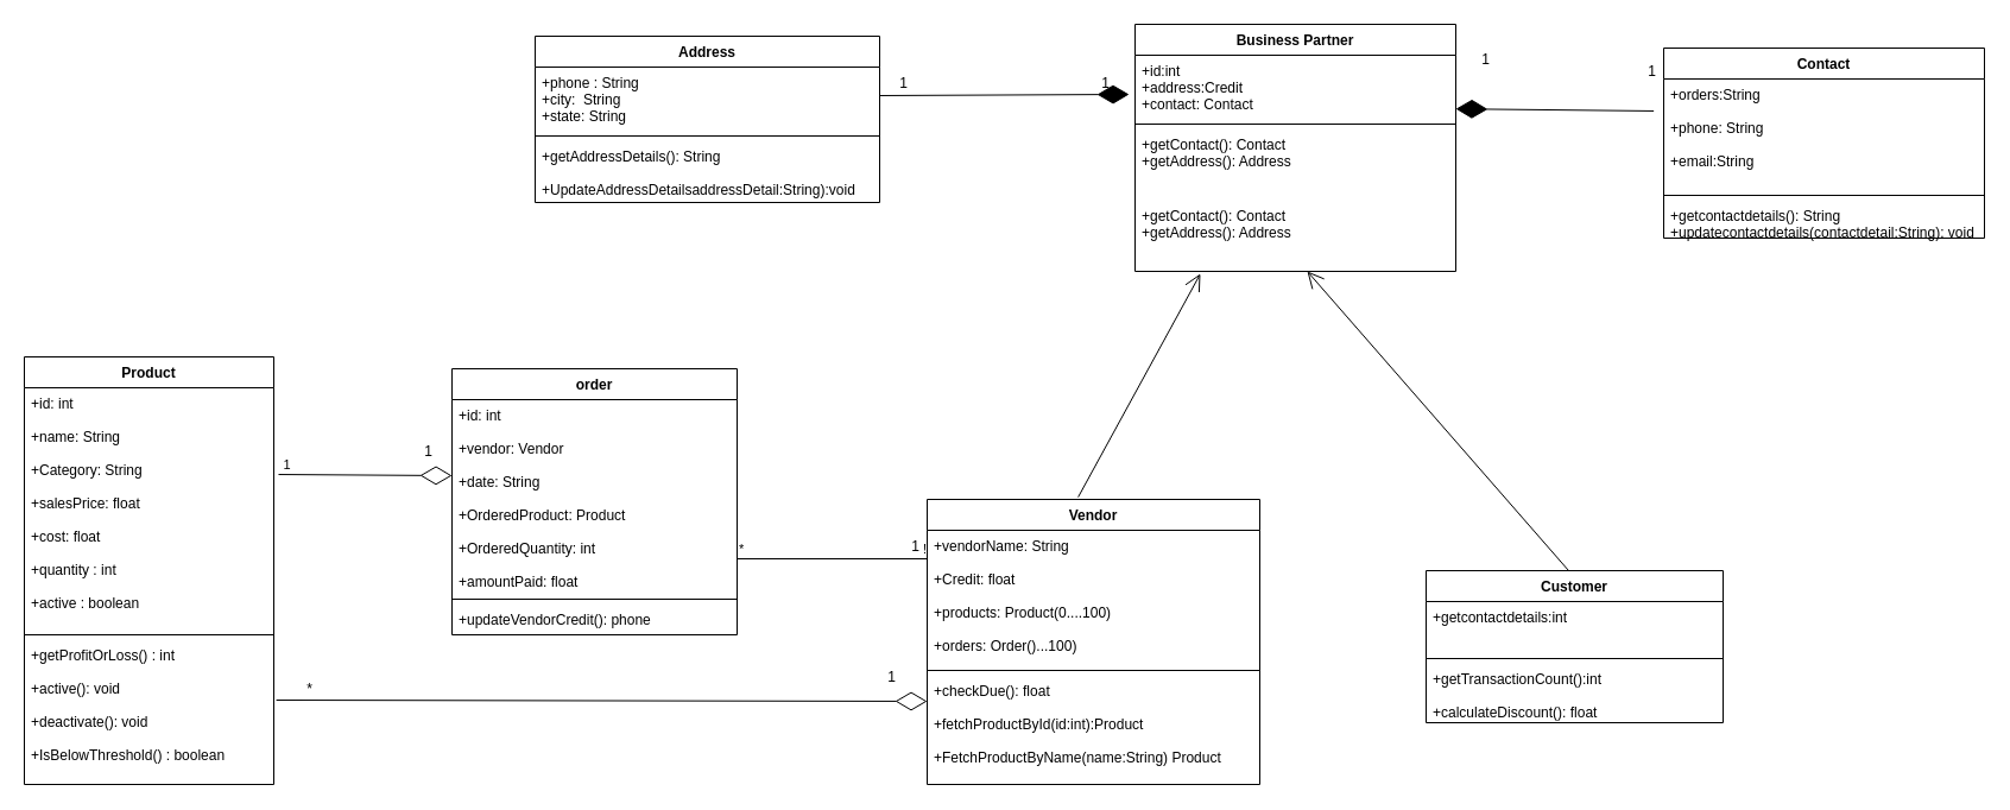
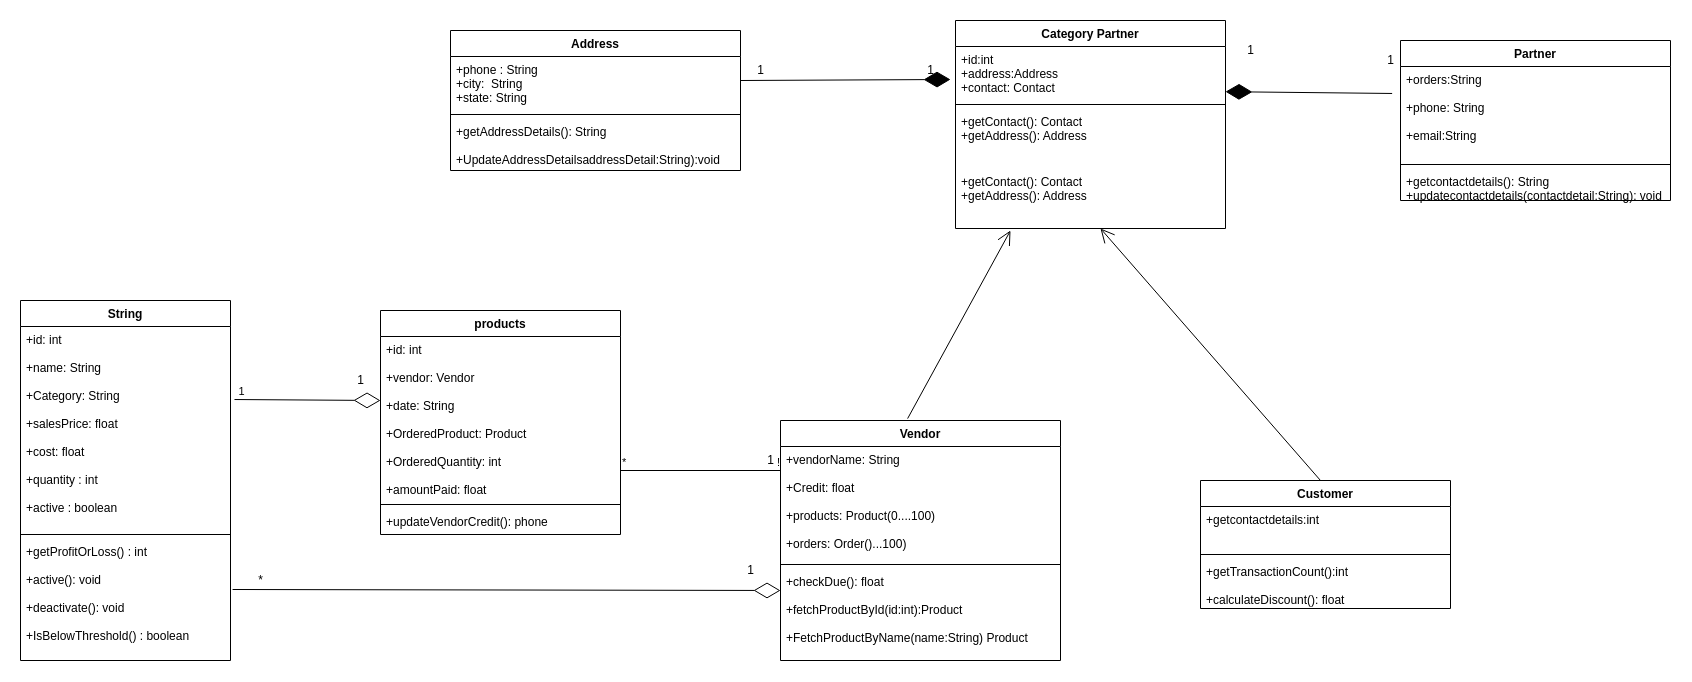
  <mxCell id="0" />
  <mxCell id="1" parent="0" />
  <mxCell id="2" value="Address" style="swimlane;fontStyle=1;align=center;verticalAlign=top;childLayout=stackLayout;horizontal=1;startSize=26;horizontalStack=0;resizeParent=1;resizeParentMax=0;resizeLast=0;collapsible=1;marginBottom=0;" vertex="1" parent="1"><mxGeometry x="450" y="30" width="290" height="140" as="geometry" /></mxCell>
  <mxCell id="3" value="+phone : String&#10;+city:  String&#10;+state: String" style="text;strokeColor=none;fillColor=none;align=left;verticalAlign=top;spacingLeft=4;spacingRight=4;overflow=hidden;rotatable=0;points=[[0,0.5],[1,0.5]];portConstraint=eastwest;" vertex="1" parent="2"><mxGeometry y="26" width="290" height="54" as="geometry" /></mxCell>
  <mxCell id="4" value="" style="line;strokeWidth=1;fillColor=none;align=left;verticalAlign=middle;spacingTop=-1;spacingLeft=3;spacingRight=3;rotatable=0;labelPosition=right;points=[];portConstraint=eastwest;" vertex="1" parent="2"><mxGeometry y="80" width="290" height="8" as="geometry" /></mxCell>
  <mxCell id="5" value="+getAddressDetails(): String&#10;&#10;+UpdateAddressDetailsaddressDetail:String):void" style="text;strokeColor=none;fillColor=none;align=left;verticalAlign=top;spacingLeft=4;spacingRight=4;overflow=hidden;rotatable=0;points=[[0,0.5],[1,0.5]];portConstraint=eastwest;" vertex="1" parent="2"><mxGeometry y="88" width="290" height="52" as="geometry" /></mxCell>
- <mxCell id="6" value="Business Partner" style="swimlane;fontStyle=1;align=center;verticalAlign=top;childLayout=stackLayout;horizontal=1;startSize=26;horizontalStack=0;resizeParent=1;resizeParentMax=0;resizeLast=0;collapsible=1;marginBottom=0;" vertex="1" parent="1"><mxGeometry x="955" y="20" width="270" height="208" as="geometry" /></mxCell>
- <mxCell id="7" value="+id:int&#10;+address:Credit&#10;+contact: Contact" style="text;strokeColor=none;fillColor=none;align=left;verticalAlign=top;spacingLeft=4;spacingRight=4;overflow=hidden;rotatable=0;points=[[0,0.5],[1,0.5]];portConstraint=eastwest;" vertex="1" parent="6"><mxGeometry y="26" width="270" height="54" as="geometry" /></mxCell>
+ <mxCell id="6" value="Category Partner" style="swimlane;fontStyle=1;align=center;verticalAlign=top;childLayout=stackLayout;horizontal=1;startSize=26;horizontalStack=0;resizeParent=1;resizeParentMax=0;resizeLast=0;collapsible=1;marginBottom=0;" vertex="1" parent="1"><mxGeometry x="955" y="20" width="270" height="208" as="geometry" /></mxCell>
+ <mxCell id="7" value="+id:int&#10;+address:Address&#10;+contact: Contact" style="text;strokeColor=none;fillColor=none;align=left;verticalAlign=top;spacingLeft=4;spacingRight=4;overflow=hidden;rotatable=0;points=[[0,0.5],[1,0.5]];portConstraint=eastwest;" vertex="1" parent="6"><mxGeometry y="26" width="270" height="54" as="geometry" /></mxCell>
  <mxCell id="8" value="" style="line;strokeWidth=1;fillColor=none;align=left;verticalAlign=middle;spacingTop=-1;spacingLeft=3;spacingRight=3;rotatable=0;labelPosition=right;points=[];portConstraint=eastwest;" vertex="1" parent="6"><mxGeometry y="80" width="270" height="8" as="geometry" /></mxCell>
  <mxCell id="9" value="+getContact(): Contact&#10;+getAddress(): Address" style="text;strokeColor=none;fillColor=none;align=left;verticalAlign=top;spacingLeft=4;spacingRight=4;overflow=hidden;rotatable=0;points=[[0,0.5],[1,0.5]];portConstraint=eastwest;" vertex="1" parent="6"><mxGeometry y="88" width="270" height="60" as="geometry" /></mxCell>
  <mxCell id="10" value="+getContact(): Contact&#10;+getAddress(): Address" style="text;strokeColor=none;fillColor=none;align=left;verticalAlign=top;spacingLeft=4;spacingRight=4;overflow=hidden;rotatable=0;points=[[0,0.5],[1,0.5]];portConstraint=eastwest;" vertex="1" parent="6"><mxGeometry y="148" width="270" height="60" as="geometry" /></mxCell>
- <mxCell id="11" value="Product" style="swimlane;fontStyle=1;align=center;verticalAlign=top;childLayout=stackLayout;horizontal=1;startSize=26;horizontalStack=0;resizeParent=1;resizeParentMax=0;resizeLast=0;collapsible=1;marginBottom=0;" vertex="1" parent="1"><mxGeometry x="20" y="300" width="210" height="360" as="geometry"><mxRectangle x="70" y="350" width="100" height="26" as="alternateBounds" /></mxGeometry></mxCell>
+ <mxCell id="11" value="String" style="swimlane;fontStyle=1;align=center;verticalAlign=top;childLayout=stackLayout;horizontal=1;startSize=26;horizontalStack=0;resizeParent=1;resizeParentMax=0;resizeLast=0;collapsible=1;marginBottom=0;" vertex="1" parent="1"><mxGeometry x="20" y="300" width="210" height="360" as="geometry"><mxRectangle x="70" y="350" width="100" height="26" as="alternateBounds" /></mxGeometry></mxCell>
  <mxCell id="12" value="+id: int&#10;&#10;+name: String&#10;&#10;+Category: String&#10;&#10;+salesPrice: float&#10;&#10;+cost: float&#10;&#10;+quantity : int&#10;&#10;+active : boolean" style="text;strokeColor=none;fillColor=none;align=left;verticalAlign=top;spacingLeft=4;spacingRight=4;overflow=hidden;rotatable=0;points=[[0,0.5],[1,0.5]];portConstraint=eastwest;" vertex="1" parent="11"><mxGeometry y="26" width="210" height="204" as="geometry" /></mxCell>
  <mxCell id="13" value="" style="line;strokeWidth=1;fillColor=none;align=left;verticalAlign=middle;spacingTop=-1;spacingLeft=3;spacingRight=3;rotatable=0;labelPosition=right;points=[];portConstraint=eastwest;" vertex="1" parent="11"><mxGeometry y="230" width="210" height="8" as="geometry" /></mxCell>
  <mxCell id="14" value="+getProfitOrLoss() : int&#10;&#10;+active(): void&#10;&#10;+deactivate(): void&#10;&#10;+IsBelowThreshold() : boolean" style="text;strokeColor=none;fillColor=none;align=left;verticalAlign=top;spacingLeft=4;spacingRight=4;overflow=hidden;rotatable=0;points=[[0,0.5],[1,0.5]];portConstraint=eastwest;" vertex="1" parent="11"><mxGeometry y="238" width="210" height="122" as="geometry" /></mxCell>
- <mxCell id="15" value="order" style="swimlane;fontStyle=1;align=center;verticalAlign=top;childLayout=stackLayout;horizontal=1;startSize=26;horizontalStack=0;resizeParent=1;resizeParentMax=0;resizeLast=0;collapsible=1;marginBottom=0;" vertex="1" parent="1"><mxGeometry x="380" y="310" width="240" height="224" as="geometry" /></mxCell>
+ <mxCell id="15" value="products" style="swimlane;fontStyle=1;align=center;verticalAlign=top;childLayout=stackLayout;horizontal=1;startSize=26;horizontalStack=0;resizeParent=1;resizeParentMax=0;resizeLast=0;collapsible=1;marginBottom=0;" vertex="1" parent="1"><mxGeometry x="380" y="310" width="240" height="224" as="geometry" /></mxCell>
  <mxCell id="16" value="+id: int&#10;&#10;+vendor: Vendor&#10;&#10;+date: String&#10;&#10;+OrderedProduct: Product&#10;&#10;+OrderedQuantity: int&#10;&#10;+amountPaid: float" style="text;strokeColor=none;fillColor=none;align=left;verticalAlign=top;spacingLeft=4;spacingRight=4;overflow=hidden;rotatable=0;points=[[0,0.5],[1,0.5]];portConstraint=eastwest;" vertex="1" parent="15"><mxGeometry y="26" width="240" height="164" as="geometry" /></mxCell>
  <mxCell id="17" value="" style="line;strokeWidth=1;fillColor=none;align=left;verticalAlign=middle;spacingTop=-1;spacingLeft=3;spacingRight=3;rotatable=0;labelPosition=right;points=[];portConstraint=eastwest;" vertex="1" parent="15"><mxGeometry y="190" width="240" height="8" as="geometry" /></mxCell>
  <mxCell id="18" value="+updateVendorCredit(): phone" style="text;strokeColor=none;fillColor=none;align=left;verticalAlign=top;spacingLeft=4;spacingRight=4;overflow=hidden;rotatable=0;points=[[0,0.5],[1,0.5]];portConstraint=eastwest;" vertex="1" parent="15"><mxGeometry y="198" width="240" height="26" as="geometry" /></mxCell>
  <mxCell id="19" value="Vendor" style="swimlane;fontStyle=1;align=center;verticalAlign=top;childLayout=stackLayout;horizontal=1;startSize=26;horizontalStack=0;resizeParent=1;resizeParentMax=0;resizeLast=0;collapsible=1;marginBottom=0;" vertex="1" parent="1"><mxGeometry x="780" y="420" width="280" height="240" as="geometry" /></mxCell>
  <mxCell id="20" value="+vendorName: String&#10;&#10;+Credit: float&#10;&#10;+products: Product(0....100)&#10;&#10;+orders: Order()...100)" style="text;strokeColor=none;fillColor=none;align=left;verticalAlign=top;spacingLeft=4;spacingRight=4;overflow=hidden;rotatable=0;points=[[0,0.5],[1,0.5]];portConstraint=eastwest;" vertex="1" parent="19"><mxGeometry y="26" width="280" height="114" as="geometry" /></mxCell>
  <mxCell id="21" value="" style="line;strokeWidth=1;fillColor=none;align=left;verticalAlign=middle;spacingTop=-1;spacingLeft=3;spacingRight=3;rotatable=0;labelPosition=right;points=[];portConstraint=eastwest;" vertex="1" parent="19"><mxGeometry y="140" width="280" height="8" as="geometry" /></mxCell>
  <mxCell id="22" value="+checkDue(): float&#10;&#10;+fetchProductById(id:int):Product&#10;&#10;+FetchProductByName(name:String) Product" style="text;strokeColor=none;fillColor=none;align=left;verticalAlign=top;spacingLeft=4;spacingRight=4;overflow=hidden;rotatable=0;points=[[0,0.5],[1,0.5]];portConstraint=eastwest;" vertex="1" parent="19"><mxGeometry y="148" width="280" height="92" as="geometry" /></mxCell>
  <mxCell id="23" value="Customer" style="swimlane;fontStyle=1;align=center;verticalAlign=top;childLayout=stackLayout;horizontal=1;startSize=26;horizontalStack=0;resizeParent=1;resizeParentMax=0;resizeLast=0;collapsible=1;marginBottom=0;" vertex="1" parent="1"><mxGeometry x="1200" y="480" width="250" height="128" as="geometry" /></mxCell>
  <mxCell id="24" value="+getcontactdetails:int" style="text;strokeColor=none;fillColor=none;align=left;verticalAlign=top;spacingLeft=4;spacingRight=4;overflow=hidden;rotatable=0;points=[[0,0.5],[1,0.5]];portConstraint=eastwest;" vertex="1" parent="23"><mxGeometry y="26" width="250" height="44" as="geometry" /></mxCell>
  <mxCell id="25" value="" style="line;strokeWidth=1;fillColor=none;align=left;verticalAlign=middle;spacingTop=-1;spacingLeft=3;spacingRight=3;rotatable=0;labelPosition=right;points=[];portConstraint=eastwest;" vertex="1" parent="23"><mxGeometry y="70" width="250" height="8" as="geometry" /></mxCell>
  <mxCell id="26" value="+getTransactionCount():int&#10;&#10;+calculateDiscount(): float" style="text;strokeColor=none;fillColor=none;align=left;verticalAlign=top;spacingLeft=4;spacingRight=4;overflow=hidden;rotatable=0;points=[[0,0.5],[1,0.5]];portConstraint=eastwest;" vertex="1" parent="23"><mxGeometry y="78" width="250" height="50" as="geometry" /></mxCell>
  <mxCell id="27" value="" style="endArrow=open;endFill=1;endSize=12;html=1;exitX=0.454;exitY=-0.008;exitDx=0;exitDy=0;exitPerimeter=0;" edge="1" parent="1" source="19"><mxGeometry width="160" relative="1" as="geometry"><mxPoint x="900" y="430" as="sourcePoint" /><mxPoint x="1010" y="230" as="targetPoint" /></mxGeometry></mxCell>
  <mxCell id="28" value="" style="endArrow=open;endFill=1;endSize=12;html=1;" edge="1" parent="1"><mxGeometry width="160" relative="1" as="geometry"><mxPoint x="1320" y="480" as="sourcePoint" /><mxPoint x="1100" y="228" as="targetPoint" /></mxGeometry></mxCell>
  <mxCell id="29" value="" style="endArrow=none;html=1;edgeStyle=orthogonalEdgeStyle;" edge="1" parent="1"><mxGeometry relative="1" as="geometry"><mxPoint x="620" y="470" as="sourcePoint" /><mxPoint x="780" y="470" as="targetPoint" /></mxGeometry></mxCell>
  <mxCell id="30" value="*" style="edgeLabel;resizable=0;html=1;align=left;verticalAlign=bottom;" connectable="0" vertex="1" parent="29"><mxGeometry x="-1" relative="1" as="geometry" /></mxCell>
  <mxCell id="31" value="!" style="edgeLabel;resizable=0;html=1;align=right;verticalAlign=bottom;" connectable="0" vertex="1" parent="29"><mxGeometry x="1" relative="1" as="geometry" /></mxCell>
  <mxCell id="32" value="1" style="text;html=1;align=center;verticalAlign=middle;resizable=0;points=[];autosize=1;strokeColor=none;fillColor=none;" vertex="1" parent="1"><mxGeometry x="760" y="450" width="20" height="20" as="geometry" /></mxCell>
  <mxCell id="33" value="" style="endArrow=diamondThin;endFill=1;endSize=24;html=1;exitX=1;exitY=0.752;exitDx=0;exitDy=0;exitPerimeter=0;" edge="1" parent="1"><mxGeometry width="160" relative="1" as="geometry"><mxPoint x="740" y="80" as="sourcePoint" /><mxPoint x="950" y="79" as="targetPoint" /></mxGeometry></mxCell>
  <mxCell id="34" value="" style="endArrow=diamondThin;endFill=0;endSize=24;html=1;exitX=1.01;exitY=0.418;exitDx=0;exitDy=0;exitPerimeter=0;" edge="1" parent="1" source="14"><mxGeometry width="160" relative="1" as="geometry"><mxPoint x="240" y="590" as="sourcePoint" /><mxPoint x="780" y="590" as="targetPoint" /></mxGeometry></mxCell>
  <mxCell id="35" value="" style="endArrow=diamondThin;endFill=0;endSize=24;html=1;exitX=1.019;exitY=0.358;exitDx=0;exitDy=0;exitPerimeter=0;" edge="1" parent="1" source="12"><mxGeometry width="160" relative="1" as="geometry"><mxPoint x="270" y="400" as="sourcePoint" /><mxPoint x="380" y="400" as="targetPoint" /><Array as="points" /></mxGeometry></mxCell>
  <mxCell id="36" value="1" style="edgeLabel;html=1;align=center;verticalAlign=middle;resizable=0;points=[];" vertex="1" connectable="0" parent="35"><mxGeometry x="-0.781" y="2" relative="1" as="geometry"><mxPoint x="-10" y="-7" as="offset" /></mxGeometry></mxCell>
  <mxCell id="37" value="1" style="text;html=1;align=center;verticalAlign=middle;resizable=0;points=[];autosize=1;strokeColor=none;fillColor=none;" vertex="1" parent="1"><mxGeometry x="350" y="370" width="20" height="20" as="geometry" /></mxCell>
  <mxCell id="38" value="*" style="text;html=1;align=center;verticalAlign=middle;resizable=0;points=[];autosize=1;strokeColor=none;fillColor=none;" vertex="1" parent="1"><mxGeometry x="250" y="570" width="20" height="20" as="geometry" /></mxCell>
  <mxCell id="39" value="1" style="text;html=1;align=center;verticalAlign=middle;resizable=0;points=[];autosize=1;strokeColor=none;fillColor=none;" vertex="1" parent="1"><mxGeometry x="740" y="560" width="20" height="20" as="geometry" /></mxCell>
  <mxCell id="40" value="1" style="text;html=1;align=center;verticalAlign=middle;resizable=0;points=[];autosize=1;strokeColor=none;fillColor=none;" vertex="1" parent="1"><mxGeometry x="750" y="60" width="20" height="20" as="geometry" /></mxCell>
  <mxCell id="41" value="1" style="text;html=1;align=center;verticalAlign=middle;resizable=0;points=[];autosize=1;strokeColor=none;fillColor=none;" vertex="1" parent="1"><mxGeometry x="920" y="60" width="20" height="20" as="geometry" /></mxCell>
  <mxCell id="42" value="1" style="text;html=1;align=center;verticalAlign=middle;resizable=0;points=[];autosize=1;strokeColor=none;fillColor=none;" vertex="1" parent="1"><mxGeometry x="1240" y="40" width="20" height="20" as="geometry" /></mxCell>
  <mxCell id="43" value="1" style="text;html=1;align=center;verticalAlign=middle;resizable=0;points=[];autosize=1;strokeColor=none;fillColor=none;" vertex="1" parent="1"><mxGeometry x="1380" y="50" width="20" height="20" as="geometry" /></mxCell>
- <mxCell id="44" value="Contact" style="swimlane;fontStyle=1;align=center;verticalAlign=top;childLayout=stackLayout;horizontal=1;startSize=26;horizontalStack=0;resizeParent=1;resizeParentMax=0;resizeLast=0;collapsible=1;marginBottom=0;" vertex="1" parent="1"><mxGeometry x="1400" y="40" width="270" height="160" as="geometry" /></mxCell>
+ <mxCell id="44" value="Partner" style="swimlane;fontStyle=1;align=center;verticalAlign=top;childLayout=stackLayout;horizontal=1;startSize=26;horizontalStack=0;resizeParent=1;resizeParentMax=0;resizeLast=0;collapsible=1;marginBottom=0;" vertex="1" parent="1"><mxGeometry x="1400" y="40" width="270" height="160" as="geometry" /></mxCell>
  <mxCell id="45" value="+orders:String&#10;&#10;+phone: String&#10;&#10;+email:String" style="text;strokeColor=none;fillColor=none;align=left;verticalAlign=top;spacingLeft=4;spacingRight=4;overflow=hidden;rotatable=0;points=[[0,0.5],[1,0.5]];portConstraint=eastwest;" vertex="1" parent="44"><mxGeometry y="26" width="270" height="94" as="geometry" /></mxCell>
  <mxCell id="46" value="" style="line;strokeWidth=1;fillColor=none;align=left;verticalAlign=middle;spacingTop=-1;spacingLeft=3;spacingRight=3;rotatable=0;labelPosition=right;points=[];portConstraint=eastwest;" vertex="1" parent="44"><mxGeometry y="120" width="270" height="8" as="geometry" /></mxCell>
  <mxCell id="47" value="+getcontactdetails(): String&#10;+updatecontactdetails(contactdetail:String): void" style="text;strokeColor=none;fillColor=none;align=left;verticalAlign=top;spacingLeft=4;spacingRight=4;overflow=hidden;rotatable=0;points=[[0,0.5],[1,0.5]];portConstraint=eastwest;" vertex="1" parent="44"><mxGeometry y="128" width="270" height="32" as="geometry" /></mxCell>
  <mxCell id="48" value="" style="endArrow=diamondThin;endFill=1;endSize=24;html=1;entryX=1.005;entryY=0.755;entryDx=0;entryDy=0;entryPerimeter=0;exitX=-0.031;exitY=0.287;exitDx=0;exitDy=0;exitPerimeter=0;" edge="1" parent="1" source="45"><mxGeometry width="160" relative="1" as="geometry"><mxPoint x="1354.2" y="90" as="sourcePoint" /><mxPoint x="1225" y="91.176" as="targetPoint" /></mxGeometry></mxCell>
